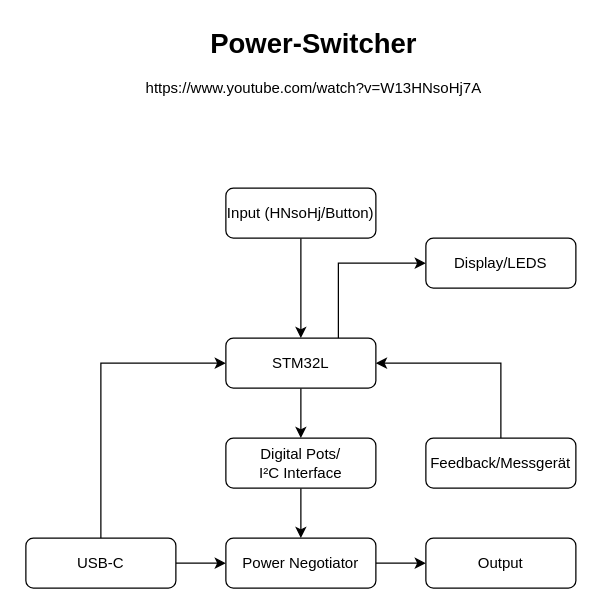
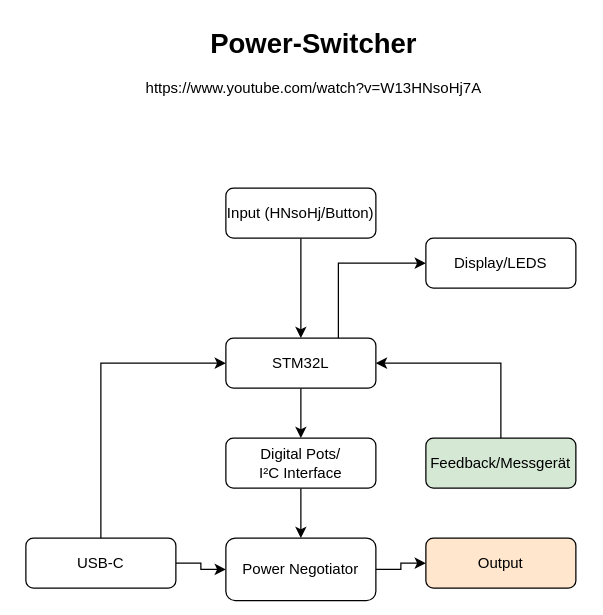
  <mxCell id="0" />
  <mxCell id="1" parent="0" />
  <mxCell id="2" value="Power-Switcher" style="text;html=1;align=center;verticalAlign=middle;resizable=0;points=[];autosize=1;strokeColor=none;fillColor=none;fontSize=22;fontStyle=1" vertex="1" parent="1"><mxGeometry x="160" y="20" width="180" height="30" as="geometry" /></mxCell>
  <mxCell id="3" style="edgeStyle=orthogonalEdgeStyle;rounded=0;orthogonalLoop=1;jettySize=auto;html=1;exitX=0.5;exitY=0;exitDx=0;exitDy=0;entryX=0;entryY=0.5;entryDx=0;entryDy=0;" edge="1" parent="1" source="5" target="10"><mxGeometry relative="1" as="geometry" /></mxCell>
  <mxCell id="4" style="edgeStyle=orthogonalEdgeStyle;rounded=0;orthogonalLoop=1;jettySize=auto;html=1;exitX=1;exitY=0.5;exitDx=0;exitDy=0;entryX=0;entryY=0.5;entryDx=0;entryDy=0;" edge="1" parent="1" source="5" target="7"><mxGeometry relative="1" as="geometry"><mxPoint x="180" y="450" as="targetPoint" /></mxGeometry></mxCell>
  <mxCell id="5" value="USB-C" style="rounded=1;whiteSpace=wrap;html=1;" vertex="1" parent="1"><mxGeometry x="20" y="430" width="120" height="40" as="geometry" /></mxCell>
  <mxCell id="6" style="edgeStyle=orthogonalEdgeStyle;rounded=0;orthogonalLoop=1;jettySize=auto;html=1;exitX=1;exitY=0.5;exitDx=0;exitDy=0;entryX=0;entryY=0.5;entryDx=0;entryDy=0;" edge="1" parent="1" source="7" target="16"><mxGeometry relative="1" as="geometry"><mxPoint x="340" y="450.333" as="targetPoint" /></mxGeometry></mxCell>
- <mxCell id="7" value="Power Negotiator" style="rounded=1;whiteSpace=wrap;html=1;" vertex="1" parent="1"><mxGeometry x="180" y="430" width="120" height="40" as="geometry" /></mxCell>
+ <mxCell id="7" value="Power Negotiator" style="rounded=1;whiteSpace=wrap;html=1;" vertex="1" parent="1"><mxGeometry x="180" y="430" width="120" height="50" as="geometry" /></mxCell>
  <mxCell id="8" style="edgeStyle=orthogonalEdgeStyle;rounded=0;orthogonalLoop=1;jettySize=auto;html=1;exitX=0.75;exitY=0;exitDx=0;exitDy=0;entryX=0;entryY=0.5;entryDx=0;entryDy=0;" edge="1" parent="1" source="10" target="13"><mxGeometry relative="1" as="geometry" /></mxCell>
  <mxCell id="9" style="edgeStyle=orthogonalEdgeStyle;rounded=0;orthogonalLoop=1;jettySize=auto;html=1;exitX=0.5;exitY=1;exitDx=0;exitDy=0;entryX=0.5;entryY=0;entryDx=0;entryDy=0;" edge="1" parent="1" source="10" target="12"><mxGeometry relative="1" as="geometry" /></mxCell>
  <mxCell id="10" value="STM32L" style="rounded=1;whiteSpace=wrap;html=1;" vertex="1" parent="1"><mxGeometry x="180" y="270" width="120" height="40" as="geometry" /></mxCell>
  <mxCell id="11" style="edgeStyle=orthogonalEdgeStyle;rounded=0;orthogonalLoop=1;jettySize=auto;html=1;exitX=0.5;exitY=1;exitDx=0;exitDy=0;entryX=0.5;entryY=0;entryDx=0;entryDy=0;" edge="1" parent="1" source="12" target="7"><mxGeometry relative="1" as="geometry" /></mxCell>
  <mxCell id="12" value="Digital Pots/&lt;br&gt;I²C Interface" style="rounded=1;whiteSpace=wrap;html=1;" vertex="1" parent="1"><mxGeometry x="180" y="350" width="120" height="40" as="geometry" /></mxCell>
  <mxCell id="13" value="Display/LEDS" style="rounded=1;whiteSpace=wrap;html=1;" vertex="1" parent="1"><mxGeometry x="340" y="190" width="120" height="40" as="geometry" /></mxCell>
  <mxCell id="14" style="edgeStyle=orthogonalEdgeStyle;rounded=0;orthogonalLoop=1;jettySize=auto;html=1;" edge="1" parent="1" source="15" target="10"><mxGeometry relative="1" as="geometry" /></mxCell>
  <mxCell id="15" value="Input (HNsoHj/Button)" style="rounded=1;whiteSpace=wrap;html=1;" vertex="1" parent="1"><mxGeometry x="180" y="150" width="120" height="40" as="geometry" /></mxCell>
- <mxCell id="16" value="Output" style="rounded=1;whiteSpace=wrap;html=1;" vertex="1" parent="1"><mxGeometry x="340" y="430" width="120" height="40" as="geometry" /></mxCell>
+ <mxCell id="16" value="Output" style="rounded=1;whiteSpace=wrap;html=1;fillColor=#ffe6cc;" vertex="1" parent="1"><mxGeometry x="340" y="430" width="120" height="40" as="geometry" /></mxCell>
  <mxCell id="17" style="edgeStyle=orthogonalEdgeStyle;rounded=0;orthogonalLoop=1;jettySize=auto;html=1;exitX=0.5;exitY=0;exitDx=0;exitDy=0;entryX=1;entryY=0.5;entryDx=0;entryDy=0;" edge="1" parent="1" source="18" target="10"><mxGeometry relative="1" as="geometry" /></mxCell>
- <mxCell id="18" value="Feedback/Messgerät" style="rounded=1;whiteSpace=wrap;html=1;" vertex="1" parent="1"><mxGeometry x="340" y="350" width="120" height="40" as="geometry" /></mxCell>
+ <mxCell id="18" value="Feedback/Messgerät" style="rounded=1;whiteSpace=wrap;html=1;fillColor=#d5e8d4;" vertex="1" parent="1"><mxGeometry x="340" y="350" width="120" height="40" as="geometry" /></mxCell>
  <mxCell id="19" value="https://www.youtube.com/watch?v=W13HNsoHj7A" style="text;html=1;align=center;verticalAlign=middle;resizable=0;points=[];autosize=1;strokeColor=none;fillColor=none;" vertex="1" parent="1"><mxGeometry x="110" y="60" width="280" height="20" as="geometry" /></mxCell>
